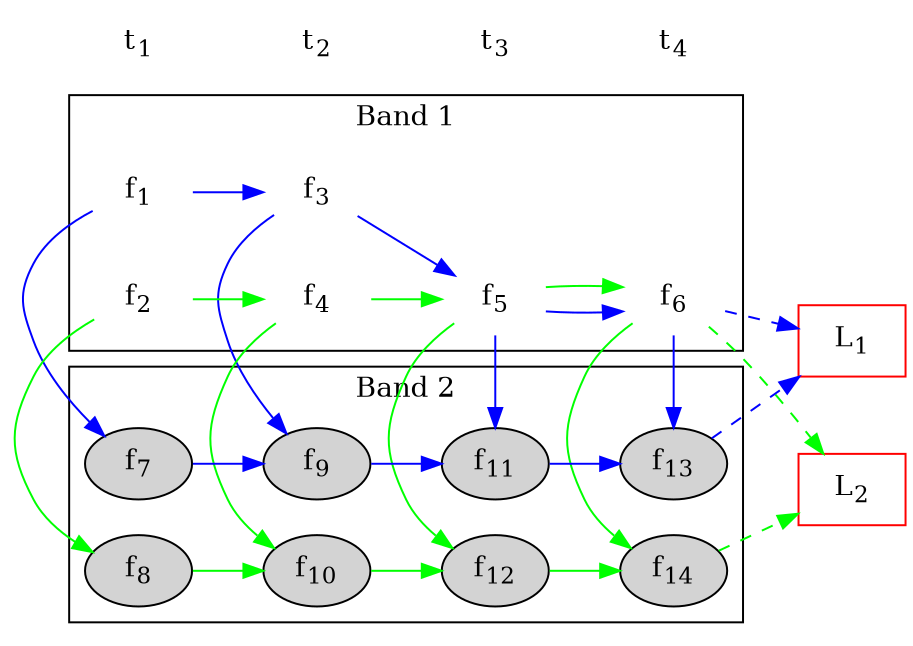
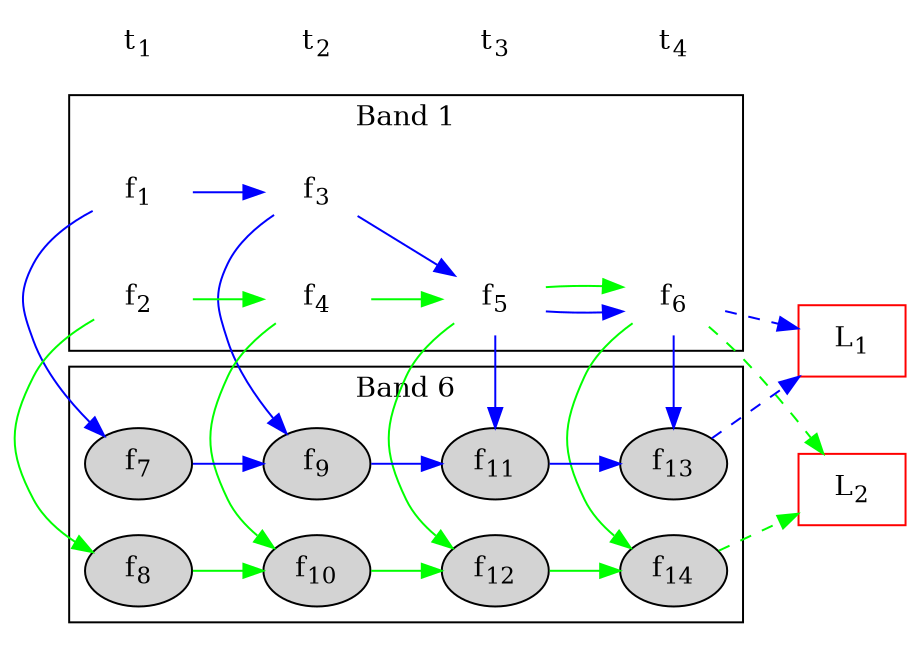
  digraph {
    rankdir=LR
    node [style=filled]
    edge [color=green]
    n1 [color=white label=<f<SUB>1</SUB>>]
    n2 [color=white label=<f<SUB>3</SUB>>]
    n3 [color=white label=<f<SUB>2</SUB>>]
    n4 [color=white label=<f<SUB>4</SUB>>]
    n5 [color=white label=<f<SUB>5</SUB>>]
    n6 [color=white label=<f<SUB>6</SUB>>]
    n7 [label=<f<SUB>7</SUB>>]
    n8 [label=<f<SUB>9</SUB>>]
    n9 [label=<f<SUB>8</SUB>>]
    n10 [label=<f<SUB>10</SUB>>]
    n11 [label=<f<SUB>11</SUB>>]
    n12 [label=<f<SUB>12</SUB>>]
    n13 [label=<f<SUB>13</SUB>>]
    n14 [label=<f<SUB>14</SUB>>]
    n15 [color=red label=<L<SUB>1</SUB>> shape=box style=""]
    n16 [color=red label=<L<SUB>2</SUB>> shape=box style=""]
    n17 [label=<t<SUB>1</SUB>> shape=none style=""]
    n18 [label=<t<SUB>2</SUB>> shape=none style=""]
    n19 [label=<t<SUB>3</SUB>> shape=none style=""]
    n20 [label=<t<SUB>4</SUB>> shape=none style=""]
    subgraph cluster_1 {
      label="Band 1"
      n1
      n2
      n3
      n4
      n5
      n6
    }
    subgraph cluster_2 {
-     label="Band 2"
+     label="Band 6"
      rank=min
      n7
      n8
      n9
      n10
      n11
      n12
      n13
      n14
    }
    n1 -> n2 [color=blue]
    n1 -> n7 [color=blue constraint=false]
    n2 -> n5 [color=blue]
    n2 -> n8 [color=blue constraint=false]
    n3 -> n4
    n3 -> n9 [constraint=false]
    n4 -> n5
    n4 -> n10 [constraint=false]
    n5 -> n6 [color=blue]
    n5 -> n6
    n5 -> n11 [color=blue constraint=false]
    n5 -> n12 [constraint=false]
    n6 -> n13 [color=blue constraint=false]
    n6 -> n14 [constraint=false]
    n6 -> n15 [color=blue constraint=true style=dashed]
    n6 -> n16 [constraint=true style=dashed]
    n7 -> n8 [color=blue]
    n8 -> n11 [color=blue]
    n9 -> n10
    n10 -> n12
    n11 -> n13 [color=blue]
    n12 -> n14
    n13 -> n15 [color=blue constraint=true style=dashed]
    n14 -> n16 [constraint=true style=dashed]
    n17 -> n18 [constraint=true style=invis]
    n18 -> n19 [constraint=true style=invis]
    n19 -> n20 [constraint=true style=invis]
  }
